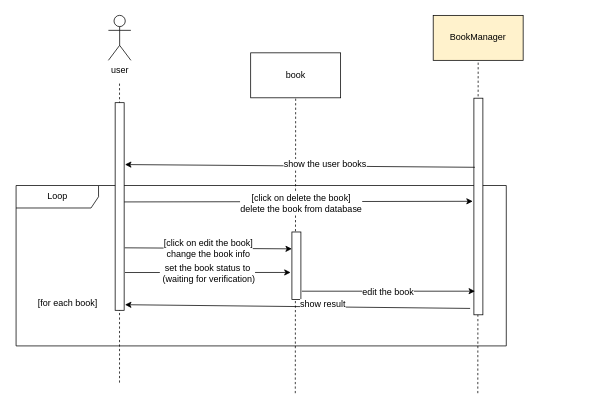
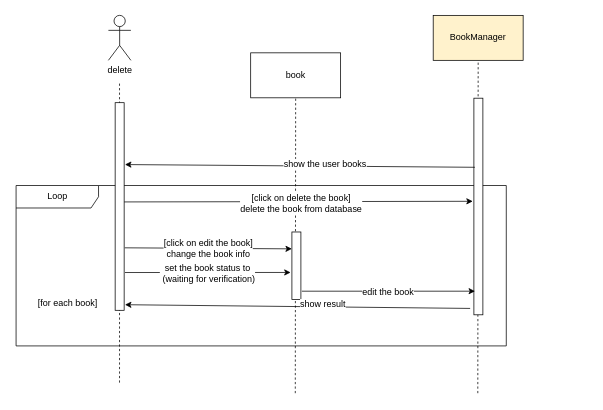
  <mxCell id="0" />
  <mxCell id="1" parent="0" />
  <mxCell id="2" value="Loop" style="shape=umlFrame;whiteSpace=wrap;html=1;width=110;height=30;" parent="1" vertex="1"><mxGeometry x="20.714" y="247" width="654" height="214" as="geometry" /></mxCell>
- <mxCell id="3" value="user" style="shape=umlActor;verticalLabelPosition=bottom;labelBackgroundColor=#ffffff;verticalAlign=top;html=1;outlineConnect=0;" parent="1" vertex="1"><mxGeometry x="143.881" y="20" width="30" height="60" as="geometry" /></mxCell>
+ <mxCell id="3" value="delete" style="shape=umlActor;verticalLabelPosition=bottom;labelBackgroundColor=#ffffff;verticalAlign=top;html=1;outlineConnect=0;" parent="1" vertex="1"><mxGeometry x="143.881" y="20" width="30" height="60" as="geometry" /></mxCell>
  <mxCell id="4" value="" style="endArrow=none;dashed=1;html=1;" parent="1" edge="1"><mxGeometry width="50" height="50" relative="1" as="geometry"><mxPoint x="158.714" y="510" as="sourcePoint" /><mxPoint x="158.714" y="110" as="targetPoint" /></mxGeometry></mxCell>
  <mxCell id="5" value="book" style="rounded=0;whiteSpace=wrap;html=1;" parent="1" vertex="1"><mxGeometry x="333.714" y="70" width="120" height="60" as="geometry" /></mxCell>
  <mxCell id="6" value="" style="endArrow=none;dashed=1;html=1;entryX=0.5;entryY=1;entryDx=0;entryDy=0;" parent="1" target="5" edge="1"><mxGeometry width="50" height="50" relative="1" as="geometry"><mxPoint x="393.214" y="524.071" as="sourcePoint" /><mxPoint x="393.714" y="90" as="targetPoint" /></mxGeometry></mxCell>
  <mxCell id="7" value="" style="rounded=0;whiteSpace=wrap;html=1;rotation=-90;" parent="1" vertex="1"><mxGeometry x="20.381" y="269" width="277" height="12" as="geometry" /></mxCell>
  <mxCell id="8" value="" style="rounded=0;whiteSpace=wrap;html=1;rotation=-90;" parent="1" vertex="1"><mxGeometry x="349.714" y="348" width="90" height="12" as="geometry" /></mxCell>
  <mxCell id="9" value="BookManager" style="rounded=0;whiteSpace=wrap;html=1;fillColor=#fff2cc;" parent="1" vertex="1"><mxGeometry x="577.214" y="20" width="120" height="60" as="geometry" /></mxCell>
  <mxCell id="10" value="" style="endArrow=none;dashed=1;html=1;entryX=0.5;entryY=1;entryDx=0;entryDy=0;" parent="1" target="9" edge="1"><mxGeometry width="50" height="50" relative="1" as="geometry"><mxPoint x="636.714" y="524.071" as="sourcePoint" /><mxPoint x="637.214" y="90" as="targetPoint" /></mxGeometry></mxCell>
  <mxCell id="11" value="" style="rounded=0;whiteSpace=wrap;html=1;rotation=-90;" parent="1" vertex="1"><mxGeometry x="493" y="269" width="289" height="12" as="geometry" /></mxCell>
  <mxCell id="12" value="" style="endArrow=classic;html=1;entryX=0.702;entryY=1.093;entryDx=0;entryDy=0;entryPerimeter=0;exitX=0.681;exitY=0.111;exitDx=0;exitDy=0;exitPerimeter=0;" parent="1" source="11" target="7" edge="1"><mxGeometry width="50" height="50" relative="1" as="geometry"><mxPoint x="613.714" y="220" as="sourcePoint" /><mxPoint x="640.714" y="171" as="targetPoint" /></mxGeometry></mxCell>
  <mxCell id="13" value="show the user books" style="text;html=1;resizable=0;points=[];align=center;verticalAlign=middle;labelBackgroundColor=#ffffff;" parent="12" vertex="1" connectable="0"><mxGeometry x="-0.118" y="5" relative="1" as="geometry"><mxPoint x="6" y="-8" as="offset" /></mxGeometry></mxCell>
  <mxCell id="14" value="" style="endArrow=classic;html=1;entryX=0.524;entryY=-0.125;entryDx=0;entryDy=0;entryPerimeter=0;exitX=0.522;exitY=1.01;exitDx=0;exitDy=0;exitPerimeter=0;" parent="1" source="7" target="11" edge="1"><mxGeometry width="50" height="50" relative="1" as="geometry"><mxPoint x="187" y="268" as="sourcePoint" /><mxPoint x="627.714" y="267.5" as="targetPoint" /></mxGeometry></mxCell>
  <mxCell id="15" value="[click on delete the book]&lt;br&gt;delete the book from database&lt;br&gt;" style="text;html=1;resizable=0;points=[];align=center;verticalAlign=middle;labelBackgroundColor=#ffffff;" parent="14" vertex="1" connectable="0"><mxGeometry x="-0.118" y="5" relative="1" as="geometry"><mxPoint x="30.5" y="7" as="offset" /></mxGeometry></mxCell>
  <mxCell id="16" value="[for each book]" style="text;html=1;resizable=0;points=[];autosize=1;align=left;verticalAlign=top;spacingTop=-4;" parent="1" vertex="1"><mxGeometry x="47.714" y="394" width="90" height="20" as="geometry" /></mxCell>
  <mxCell id="17" value="" style="endArrow=classic;html=1;entryX=0.75;entryY=0;entryDx=0;entryDy=0;exitX=0.301;exitY=1.069;exitDx=0;exitDy=0;exitPerimeter=0;" parent="1" source="7" target="8" edge="1"><mxGeometry width="50" height="50" relative="1" as="geometry"><mxPoint x="169.714" y="330" as="sourcePoint" /><mxPoint x="345.714" y="330" as="targetPoint" /></mxGeometry></mxCell>
  <mxCell id="18" value="[click on edit the book]&lt;br&gt;change the book info&lt;br&gt;" style="text;html=1;resizable=0;points=[];align=center;verticalAlign=middle;labelBackgroundColor=#ffffff;" parent="17" vertex="1" connectable="0"><mxGeometry x="-0.118" y="5" relative="1" as="geometry"><mxPoint x="12.5" y="5" as="offset" /></mxGeometry></mxCell>
  <mxCell id="19" value="" style="endArrow=classic;html=1;exitX=0.182;exitY=1.093;exitDx=0;exitDy=0;exitPerimeter=0;" parent="1" source="7" edge="1"><mxGeometry width="50" height="50" relative="1" as="geometry"><mxPoint x="401.214" y="345.5" as="sourcePoint" /><mxPoint x="387" y="363" as="targetPoint" /></mxGeometry></mxCell>
  <mxCell id="20" value="set the book status to&lt;br&gt;&amp;nbsp;(waiting for verification)&lt;br&gt;" style="text;html=1;resizable=0;points=[];align=center;verticalAlign=middle;labelBackgroundColor=#ffffff;" parent="19" vertex="1" connectable="0"><mxGeometry x="-0.118" y="5" relative="1" as="geometry"><mxPoint x="12.5" y="5" as="offset" /></mxGeometry></mxCell>
  <mxCell id="21" value="" style="endArrow=classic;html=1;entryX=0.109;entryY=-0.292;entryDx=0;entryDy=0;entryPerimeter=0;exitX=0.122;exitY=0.69;exitDx=0;exitDy=0;exitPerimeter=0;" parent="1" edge="1"><mxGeometry width="50" height="50" relative="1" as="geometry"><mxPoint x="402" y="388" as="sourcePoint" /><mxPoint x="633" y="388" as="targetPoint" /></mxGeometry></mxCell>
  <mxCell id="22" value="edit the book" style="text;html=1;resizable=0;points=[];align=center;verticalAlign=middle;labelBackgroundColor=#ffffff;" parent="21" vertex="1" connectable="0"><mxGeometry x="-0.118" y="5" relative="1" as="geometry"><mxPoint x="12.5" y="5" as="offset" /></mxGeometry></mxCell>
  <mxCell id="23" value="" style="endArrow=classic;html=1;entryX=0.027;entryY=1.093;entryDx=0;entryDy=0;entryPerimeter=0;exitX=0.681;exitY=0.111;exitDx=0;exitDy=0;exitPerimeter=0;" parent="1" target="7" edge="1"><mxGeometry width="50" height="50" relative="1" as="geometry"><mxPoint x="626.5" y="411" as="sourcePoint" /><mxPoint x="162.5" y="411" as="targetPoint" /></mxGeometry></mxCell>
  <mxCell id="24" value="show result" style="text;html=1;resizable=0;points=[];align=center;verticalAlign=middle;labelBackgroundColor=#ffffff;" parent="23" vertex="1" connectable="0"><mxGeometry x="-0.118" y="5" relative="1" as="geometry"><mxPoint x="6" y="-8" as="offset" /></mxGeometry></mxCell>
